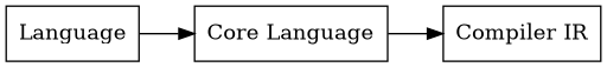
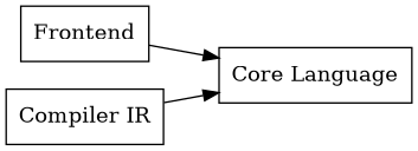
  digraph {
    rankdir=LR
    node [shape=box]
-   Frontend [label=Language]
+   Frontend
    "Core Language"
    "Compiler IR"
    Frontend -> "Core Language"
-   "Core Language" -> "Compiler IR"
+   "Compiler IR" -> "Core Language"
  }
